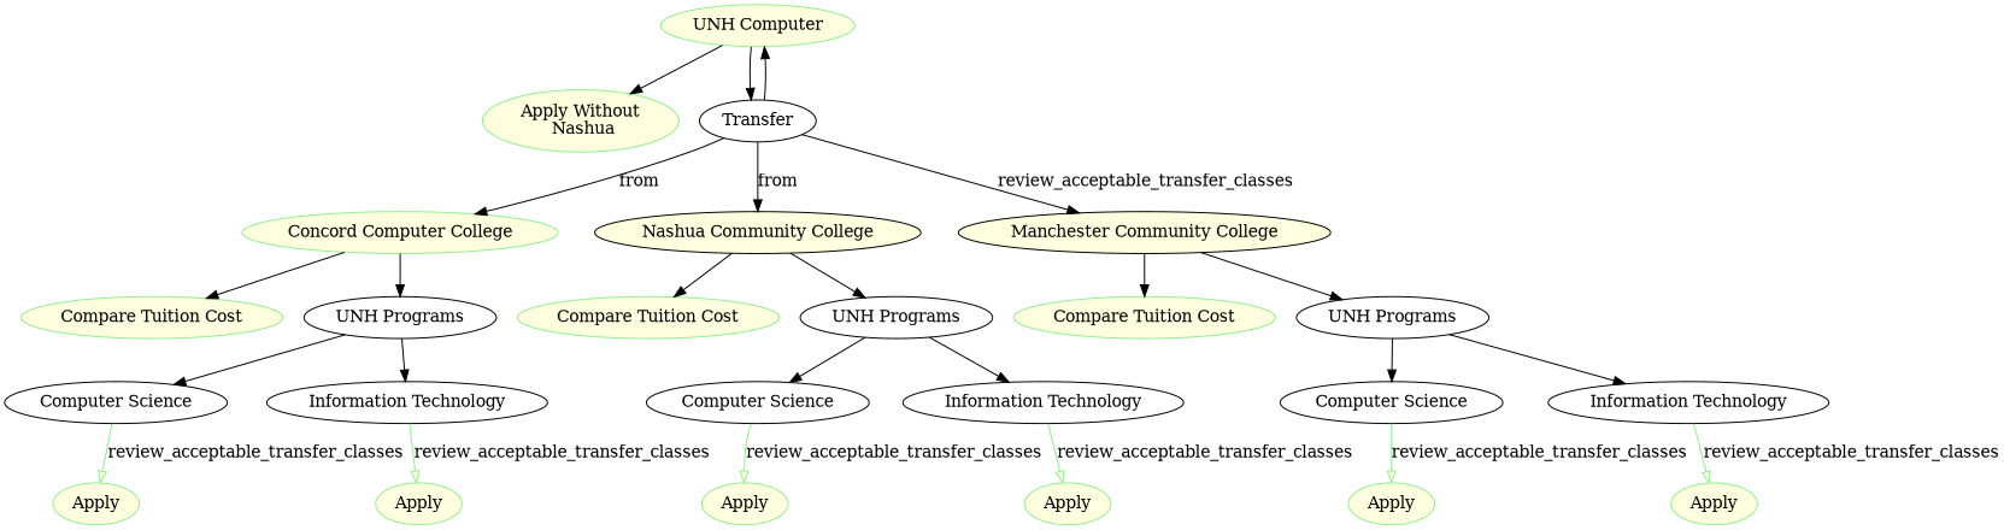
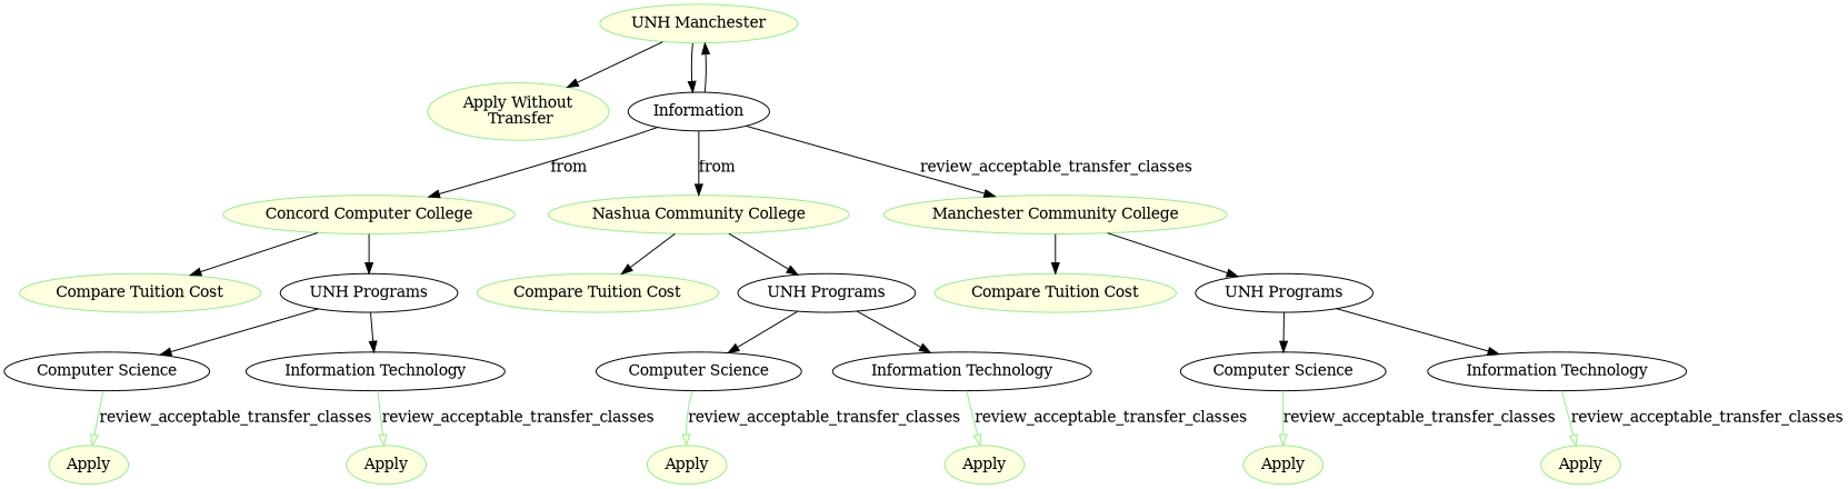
  digraph {
    node [color=lightgreen fillcolor=lightyellow style=filled]
-   n1 [label="UNH Computer"]
-   n2 [label="Apply Without\n Nashua"]
-   n3 [label=Transfer color="" fillcolor="" style=""]
+   n1 [label="UNH Manchester"]
+   n2 [label="Apply Without\n Transfer"]
+   n3 [label=Information color="" fillcolor="" style=""]
    n4 [label="Concord Computer College"]
-   n5 [color=black label="Nashua Community College"]
-   n6 [color=black label="Manchester Community College"]
+   n5 [label="Nashua Community College"]
+   n6 [label="Manchester Community College"]
    n7 [label="Compare Tuition Cost"]
    n8 [label="UNH Programs" color="" fillcolor="" style=""]
    n9 [label="Compare Tuition Cost"]
    n10 [label="UNH Programs" color="" fillcolor="" style=""]
    n11 [label="Compare Tuition Cost"]
    n12 [label="UNH Programs" color="" fillcolor="" style=""]
    n13 [label="Computer Science" color="" fillcolor="" style=""]
    n14 [label="Information Technology" color="" fillcolor="" style=""]
    n15 [label="Computer Science" color="" fillcolor="" style=""]
    n16 [label="Information Technology" color="" fillcolor="" style=""]
    n17 [label="Computer Science" color="" fillcolor="" style=""]
    n18 [label="Information Technology" color="" fillcolor="" style=""]
    n19 [label=Apply]
    n20 [label=Apply]
    n21 [label=Apply]
    n22 [label=Apply]
    n23 [label=Apply]
    n24 [label=Apply]
    n1 -> n2 [style=filled]
    n1 -> n3
    n3 -> n1
    n3 -> n4 [label=from]
    n3 -> n5 [label=from]
    n3 -> n6 [label=review_acceptable_transfer_classes]
    n4 -> n7
    n4 -> n8
    n5 -> n9
    n5 -> n10
    n6 -> n11
    n6 -> n12
    n8 -> n13
    n8 -> n14
    n10 -> n15
    n10 -> n16
    n12 -> n17
    n12 -> n18
    n13 -> n19 [color=lightgreen fillcolor=lightyellow label=review_acceptable_transfer_classes style=filled]
    n14 -> n20 [color=lightgreen fillcolor=lightyellow label=review_acceptable_transfer_classes style=filled]
    n15 -> n21 [color=lightgreen fillcolor=lightyellow label=review_acceptable_transfer_classes style=filled]
    n16 -> n22 [color=lightgreen fillcolor=lightyellow label=review_acceptable_transfer_classes style=filled]
    n17 -> n23 [color=lightgreen fillcolor=lightyellow label=review_acceptable_transfer_classes style=filled]
    n18 -> n24 [color=lightgreen fillcolor=lightyellow label=review_acceptable_transfer_classes style=filled]
  }
